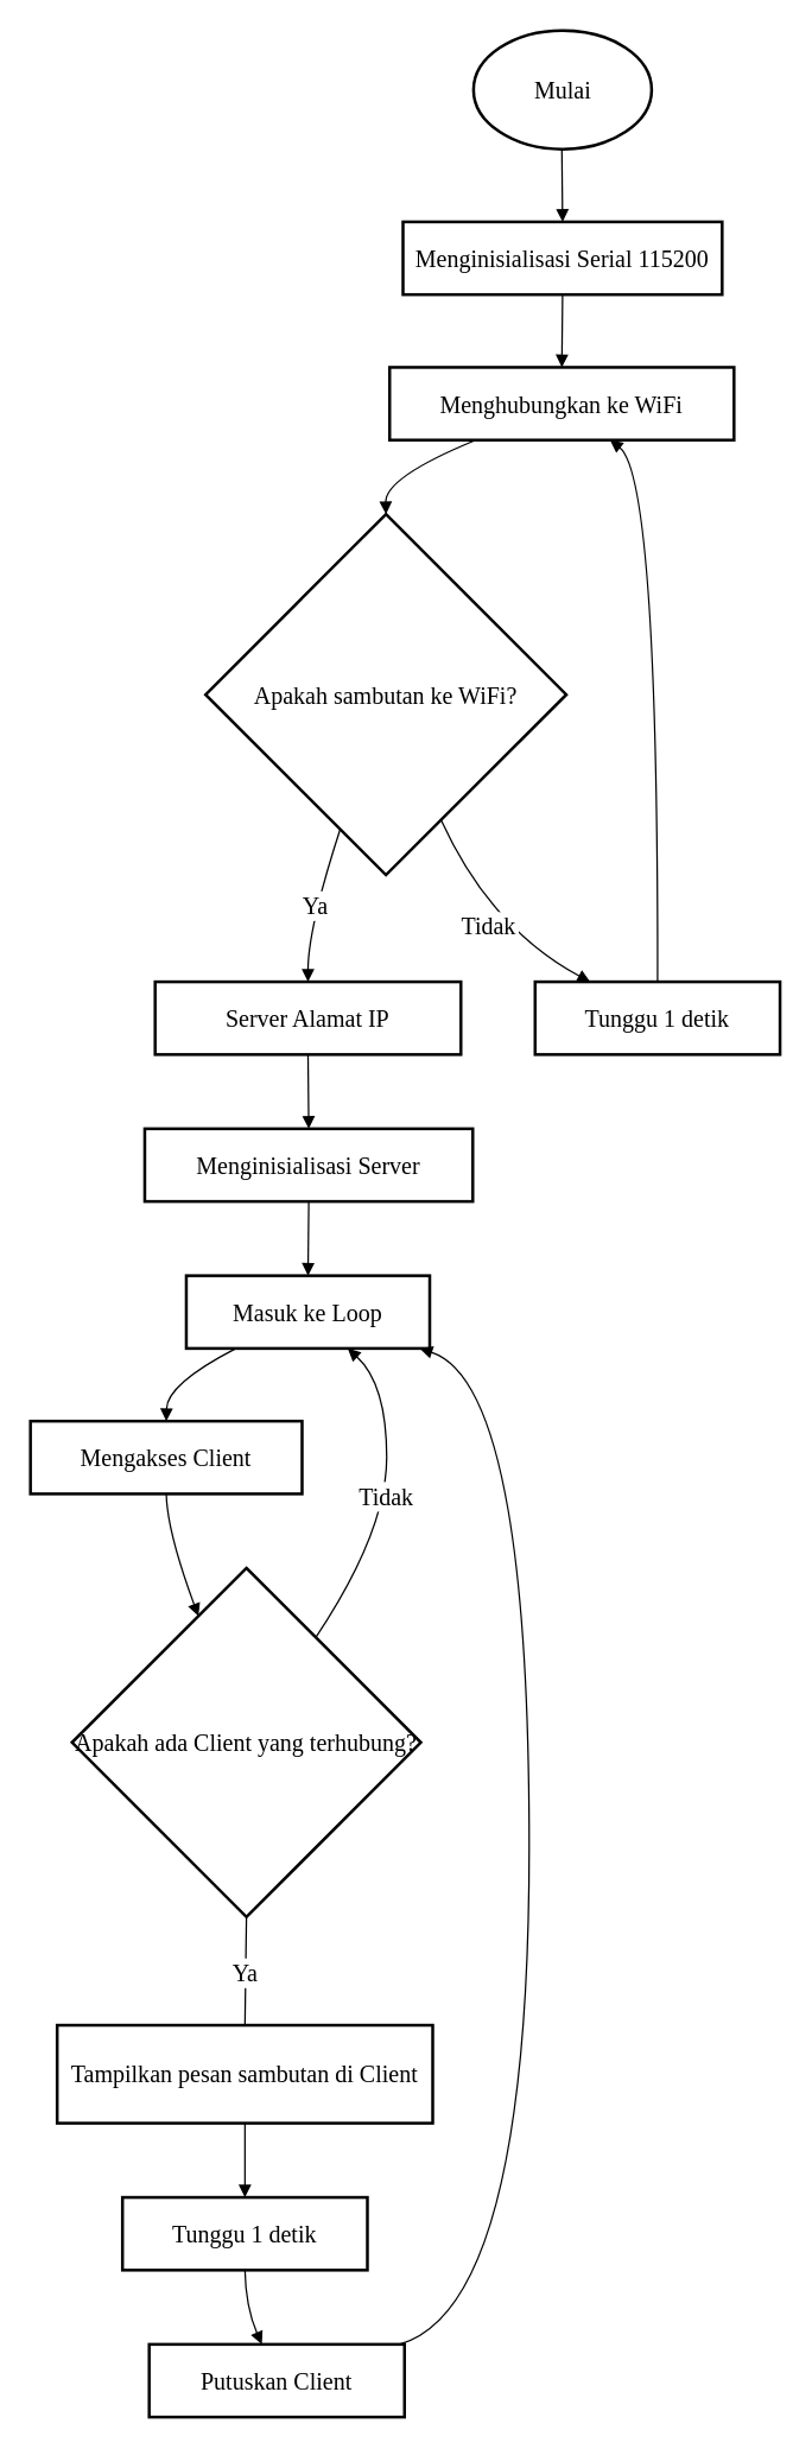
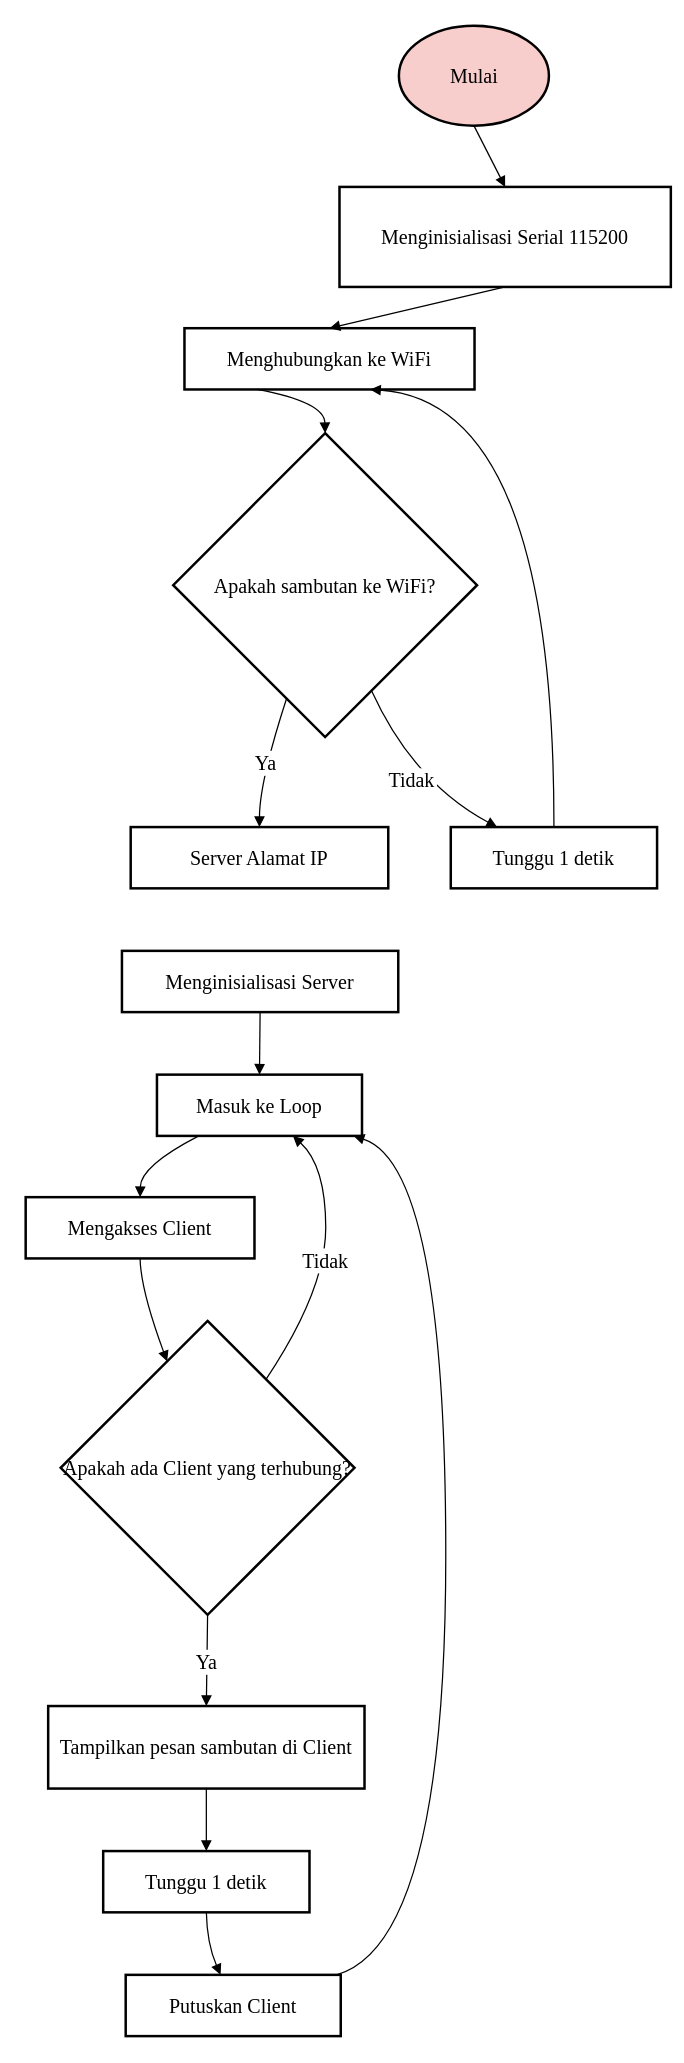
  <mxCell id="0" />
  <mxCell id="1" parent="0" />
- <mxCell id="2" value="Menginisialisasi Serial 115200" style="whiteSpace=wrap;strokeWidth=2;fontFamily=Comic Sans MS;fontSize=16;" vertex="1" parent="1"><mxGeometry x="271" y="149" width="215" height="49" as="geometry" /></mxCell>
- <mxCell id="3" value="Menghubungkan ke WiFi" style="whiteSpace=wrap;strokeWidth=2;fontFamily=Comic Sans MS;fontSize=16;" vertex="1" parent="1"><mxGeometry x="262" y="247" width="232" height="49" as="geometry" /></mxCell>
+ <mxCell id="2" value="Menginisialisasi Serial 115200" style="whiteSpace=wrap;strokeWidth=2;fontFamily=Comic Sans MS;fontSize=16;" vertex="1" parent="1"><mxGeometry x="271" y="149" width="265" height="80" as="geometry" /></mxCell>
+ <mxCell id="3" value="Menghubungkan ke WiFi" style="whiteSpace=wrap;strokeWidth=2;fontFamily=Comic Sans MS;fontSize=16;" vertex="1" parent="1"><mxGeometry x="147" y="262" width="232" height="49" as="geometry" /></mxCell>
  <mxCell id="4" value="Apakah sambutan ke WiFi?" style="rhombus;strokeWidth=2;whiteSpace=wrap;fontFamily=Comic Sans MS;fontSize=16;" vertex="1" parent="1"><mxGeometry x="138" y="346" width="243" height="243" as="geometry" /></mxCell>
  <mxCell id="5" value="Server Alamat IP" style="whiteSpace=wrap;strokeWidth=2;fontFamily=Comic Sans MS;fontSize=16;" vertex="1" parent="1"><mxGeometry x="104" y="661" width="206" height="49" as="geometry" /></mxCell>
  <mxCell id="6" value="Tunggu 1 detik" style="whiteSpace=wrap;strokeWidth=2;fontFamily=Comic Sans MS;fontSize=16;" vertex="1" parent="1"><mxGeometry x="360" y="661" width="165" height="49" as="geometry" /></mxCell>
  <mxCell id="7" value="Menginisialisasi Server" style="whiteSpace=wrap;strokeWidth=2;fontFamily=Comic Sans MS;fontSize=16;" vertex="1" parent="1"><mxGeometry x="97" y="760" width="221" height="49" as="geometry" /></mxCell>
  <mxCell id="8" value="Masuk ke Loop" style="whiteSpace=wrap;strokeWidth=2;fontFamily=Comic Sans MS;fontSize=16;" vertex="1" parent="1"><mxGeometry x="125" y="859" width="164" height="49" as="geometry" /></mxCell>
  <mxCell id="9" value="Mengakses Client" style="whiteSpace=wrap;strokeWidth=2;fontFamily=Comic Sans MS;fontSize=16;" vertex="1" parent="1"><mxGeometry x="20" y="957" width="183" height="49" as="geometry" /></mxCell>
  <mxCell id="10" value="Apakah ada Client yang terhubung?" style="rhombus;strokeWidth=2;whiteSpace=wrap;fontFamily=Comic Sans MS;fontSize=16;" vertex="1" parent="1"><mxGeometry x="48" y="1056" width="235" height="235" as="geometry" /></mxCell>
  <mxCell id="11" value="Tampilkan pesan sambutan di Client" style="whiteSpace=wrap;strokeWidth=2;fontFamily=Comic Sans MS;fontSize=16;" vertex="1" parent="1"><mxGeometry x="38" y="1364" width="253" height="66" as="geometry" /></mxCell>
  <mxCell id="12" value="Tunggu 1 detik" style="whiteSpace=wrap;strokeWidth=2;fontFamily=Comic Sans MS;fontSize=16;" vertex="1" parent="1"><mxGeometry x="82" y="1480" width="165" height="49" as="geometry" /></mxCell>
  <mxCell id="13" value="Putuskan Client" style="whiteSpace=wrap;strokeWidth=2;fontFamily=Comic Sans MS;fontSize=16;" vertex="1" parent="1"><mxGeometry x="100" y="1579" width="172" height="49" as="geometry" /></mxCell>
  <mxCell id="14" value="" style="curved=1;startArrow=none;endArrow=block;exitX=0.5;exitY=0.99;entryX=0.5;entryY=-0.01;rounded=0;fontFamily=Comic Sans MS;fontSize=16;" edge="1" parent="1" target="2"><mxGeometry relative="1" as="geometry"><Array as="points" /><mxPoint x="378" y="99" as="sourcePoint" /></mxGeometry></mxCell>
  <mxCell id="15" value="" style="curved=1;startArrow=none;endArrow=block;exitX=0.5;exitY=0.99;entryX=0.5;entryY=0.01;rounded=0;fontFamily=Comic Sans MS;fontSize=16;" edge="1" parent="1" source="2" target="3"><mxGeometry relative="1" as="geometry"><Array as="points" /></mxGeometry></mxCell>
  <mxCell id="16" value="" style="curved=1;startArrow=none;endArrow=block;exitX=0.25;exitY=1;entryX=0.5;entryY=0;rounded=0;fontFamily=Comic Sans MS;fontSize=16;" edge="1" parent="1" source="3" target="4"><mxGeometry relative="1" as="geometry"><Array as="points"><mxPoint x="259" y="321" /></Array></mxGeometry></mxCell>
  <mxCell id="17" value="Ya" style="curved=1;startArrow=none;endArrow=block;exitX=0.33;exitY=1;entryX=0.5;entryY=0.01;rounded=0;fontFamily=Comic Sans MS;fontSize=16;" edge="1" parent="1" source="4" target="5"><mxGeometry relative="1" as="geometry"><Array as="points"><mxPoint x="207" y="625" /></Array></mxGeometry></mxCell>
  <mxCell id="18" value="Tidak" style="curved=1;startArrow=none;endArrow=block;exitX=0.72;exitY=1;entryX=0.23;entryY=0.01;rounded=0;fontFamily=Comic Sans MS;fontSize=16;" edge="1" parent="1" source="4" target="6"><mxGeometry relative="1" as="geometry"><Array as="points"><mxPoint x="330" y="625" /></Array></mxGeometry></mxCell>
  <mxCell id="19" value="" style="curved=1;startArrow=none;endArrow=block;exitX=0.5;exitY=0.01;entryX=0.64;entryY=1;rounded=0;fontFamily=Comic Sans MS;fontSize=16;" edge="1" parent="1" source="6" target="3"><mxGeometry relative="1" as="geometry"><Array as="points"><mxPoint x="443" y="321" /></Array></mxGeometry></mxCell>
- <mxCell id="20" value="" style="curved=1;startArrow=none;endArrow=block;exitX=0.5;exitY=1;entryX=0.5;entryY=0;rounded=0;fontFamily=Comic Sans MS;fontSize=16;" edge="1" parent="1" source="5" target="7"><mxGeometry relative="1" as="geometry"><Array as="points" /></mxGeometry></mxCell>
  <mxCell id="21" value="" style="curved=1;startArrow=none;endArrow=block;exitX=0.5;exitY=0.99;entryX=0.5;entryY=-0.01;rounded=0;fontFamily=Comic Sans MS;fontSize=16;" edge="1" parent="1" source="7" target="8"><mxGeometry relative="1" as="geometry"><Array as="points" /></mxGeometry></mxCell>
  <mxCell id="22" value="" style="curved=1;startArrow=none;endArrow=block;exitX=0.21;exitY=0.99;entryX=0.5;entryY=0.01;rounded=0;fontFamily=Comic Sans MS;fontSize=16;" edge="1" parent="1" source="8" target="9"><mxGeometry relative="1" as="geometry"><Array as="points"><mxPoint x="112" y="932" /></Array></mxGeometry></mxCell>
  <mxCell id="23" value="" style="curved=1;startArrow=none;endArrow=block;exitX=0.5;exitY=1;entryX=0.31;entryY=0;rounded=0;fontFamily=Comic Sans MS;fontSize=16;" edge="1" parent="1" source="9" target="10"><mxGeometry relative="1" as="geometry"><Array as="points"><mxPoint x="112" y="1031" /></Array></mxGeometry></mxCell>
- <mxCell id="24" value="Ya" style="curved=1;startArrow=none;endArrow=none;exitX=0.5;exitY=1;entryX=0.5;entryY=-0.01;rounded=0;fontFamily=Comic Sans MS;fontSize=16;" edge="1" parent="1" source="10" target="11"><mxGeometry relative="1" as="geometry"><Array as="points" /></mxGeometry></mxCell>
+ <mxCell id="24" value="Ya" style="curved=1;startArrow=none;endArrow=block;exitX=0.5;exitY=1;entryX=0.5;entryY=-0.01;rounded=0;fontFamily=Comic Sans MS;fontSize=16;" edge="1" parent="1" source="10" target="11"><mxGeometry relative="1" as="geometry"><Array as="points" /></mxGeometry></mxCell>
  <mxCell id="25" value="" style="curved=1;startArrow=none;endArrow=block;exitX=0.5;exitY=1;entryX=0.5;entryY=0;rounded=0;fontFamily=Comic Sans MS;fontSize=16;" edge="1" parent="1" source="11" target="12"><mxGeometry relative="1" as="geometry"><Array as="points" /></mxGeometry></mxCell>
  <mxCell id="26" value="" style="curved=1;startArrow=none;endArrow=block;exitX=0.5;exitY=0.99;entryX=0.44;entryY=-0.01;rounded=0;fontFamily=Comic Sans MS;fontSize=16;" edge="1" parent="1" source="12" target="13"><mxGeometry relative="1" as="geometry"><Array as="points"><mxPoint x="165" y="1554" /></Array></mxGeometry></mxCell>
  <mxCell id="27" value="" style="curved=1;startArrow=none;endArrow=block;exitX=0.99;exitY=-0.01;entryX=0.95;entryY=0.99;rounded=0;fontFamily=Comic Sans MS;fontSize=16;" edge="1" parent="1" source="13" target="8"><mxGeometry relative="1" as="geometry"><Array as="points"><mxPoint x="356" y="1554" /><mxPoint x="356" y="932" /></Array></mxGeometry></mxCell>
  <mxCell id="28" value="Tidak" style="curved=1;startArrow=none;endArrow=block;exitX=0.83;exitY=0;entryX=0.66;entryY=0.99;rounded=0;fontFamily=Comic Sans MS;fontSize=16;" edge="1" parent="1" source="10" target="8"><mxGeometry relative="1" as="geometry"><Array as="points"><mxPoint x="260" y="1031" /><mxPoint x="260" y="932" /></Array></mxGeometry></mxCell>
- <mxCell id="29" value="&lt;font style=&quot;font-size: 16px;&quot; face=&quot;Comic Sans MS&quot;&gt;Mulai&lt;/font&gt;" style="ellipse;whiteSpace=wrap;html=1;fontColor=default;strokeWidth=2;" vertex="1" parent="1"><mxGeometry x="318.5" y="20" width="120" height="80" as="geometry" /></mxCell>
+ <mxCell id="29" value="&lt;font style=&quot;font-size: 16px;&quot; face=&quot;Comic Sans MS&quot;&gt;Mulai&lt;/font&gt;" style="ellipse;whiteSpace=wrap;html=1;fontColor=default;strokeWidth=2;fillColor=#f8cecc;" vertex="1" parent="1"><mxGeometry x="318.5" y="20" width="120" height="80" as="geometry" /></mxCell>
